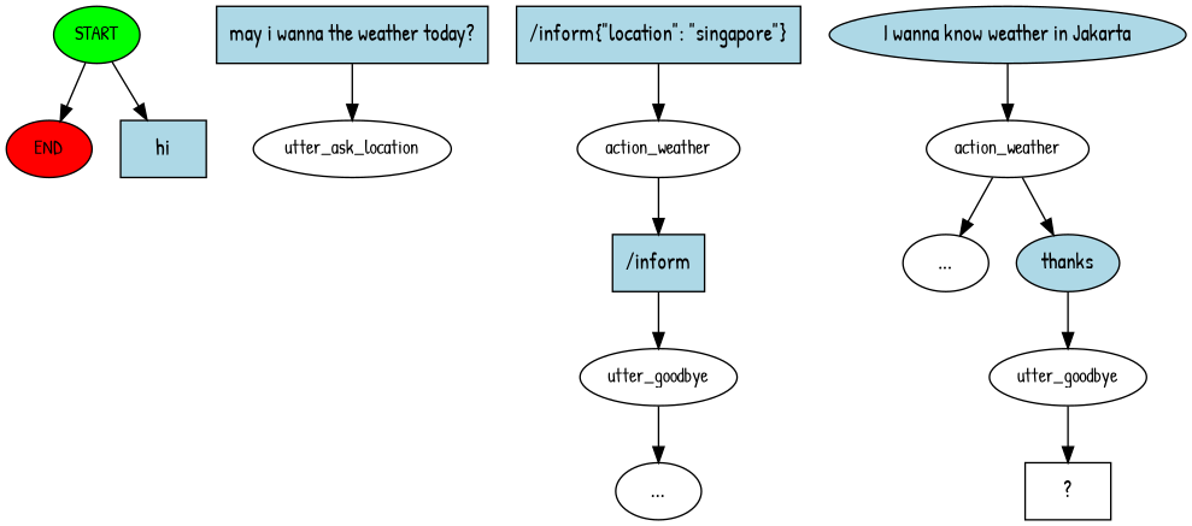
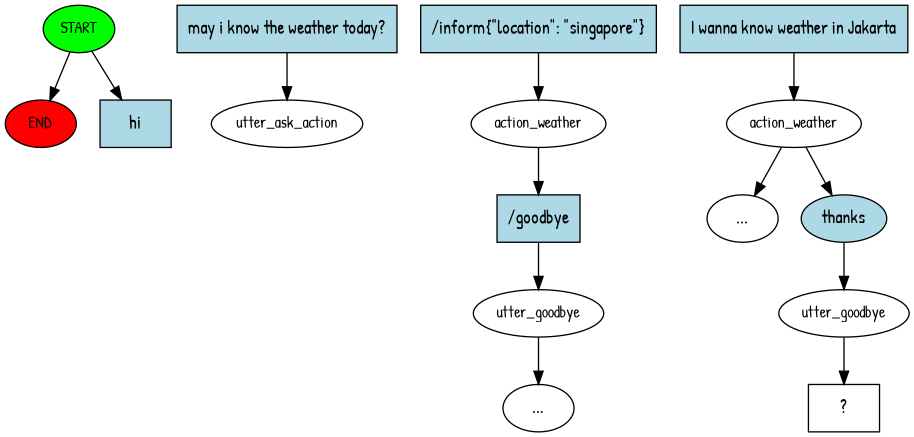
  digraph {
    fontname="Patrick Hand"
    node [fontname="Patrick Hand"]
    edge [fontname="Patrick Hand"]
    n1 [fillcolor=green fontsize=12 label=START style=filled]
    n2 [fillcolor=red fontsize=12 label=END style=filled]
    n3 [fillcolor=lightblue label=hi shape=rect style=filled]
-   n4 [fillcolor=lightblue label="may i wanna the weather today?" shape=rect style=filled]
-   n5 [fontsize=12 label=utter_ask_location]
+   n4 [fillcolor=lightblue label="may i know the weather today?" shape=rect style=filled]
+   n5 [fontsize=12 label=utter_ask_action]
    n6 [fillcolor=lightblue label="/inform{\"location\": \"singapore\"}" shape=rect style=filled]
    n7 [fontsize=12 label=action_weather]
-   n8 [fillcolor=lightblue label="I wanna know weather in Jakarta" shape=ellipse style=filled]
+   n8 [fillcolor=lightblue label="I wanna know weather in Jakarta" shape=rect style=filled]
    n9 [fontsize=12 label=action_weather]
    n10 [label="..."]
    n11 [fillcolor=lightblue label=thanks shape=ellipse style=filled]
    n12 [fontsize=12 label=utter_goodbye]
-   n13 [fillcolor=lightblue label="/inform" shape=rect style=filled]
+   n13 [fillcolor=lightblue label="/goodbye" shape=rect style=filled]
    n14 [fontsize=12 label=utter_goodbye]
    n15 [label="..."]
    n16 [label="  ?  " shape=rect]
    n1 -> n2
    n1 -> n3
    n4 -> n5
    n6 -> n7
    n7 -> n13
    n8 -> n9
    n9 -> n10
    n9 -> n11
    n11 -> n12
    n12 -> n16
    n13 -> n14
    n14 -> n15
  }
